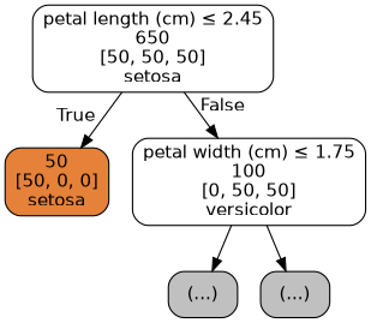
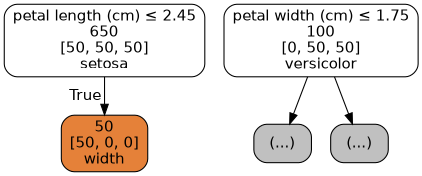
  digraph {
    node [color=black fillcolor="#C0C0C0" fontname=helvetica shape=box style="filled, rounded"]
    edge [fontname=helvetica]
    n1 [fillcolor="#e5813900" label=<petal length (cm) &le; 2.45<br/>650<br/>[50, 50, 50]<br/>setosa>]
-   n2 [fillcolor="#e58139ff" label=<50<br/>[50, 0, 0]<br/>setosa>]
+   n2 [fillcolor="#e58139ff" label=<50<br/>[50, 0, 0]<br/>width>]
    n3 [fillcolor="#39e58100" label=<petal width (cm) &le; 1.75<br/>100<br/>[0, 50, 50]<br/>versicolor>]
    n4 [label="(...)"]
    n5 [label="(...)"]
    n1 -> n2 [headlabel=True labelangle=45 labeldistance=2.5]
-   n1 -> n3 [headlabel=False labelangle=-45 labeldistance=2.5]
    n3 -> n4
    n3 -> n5
  }
